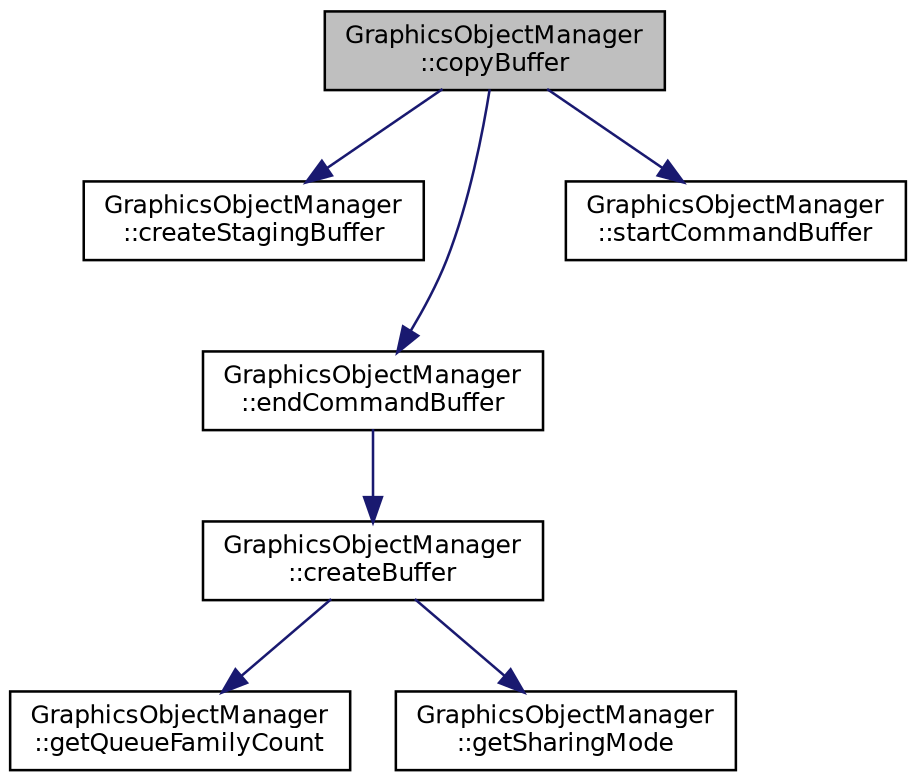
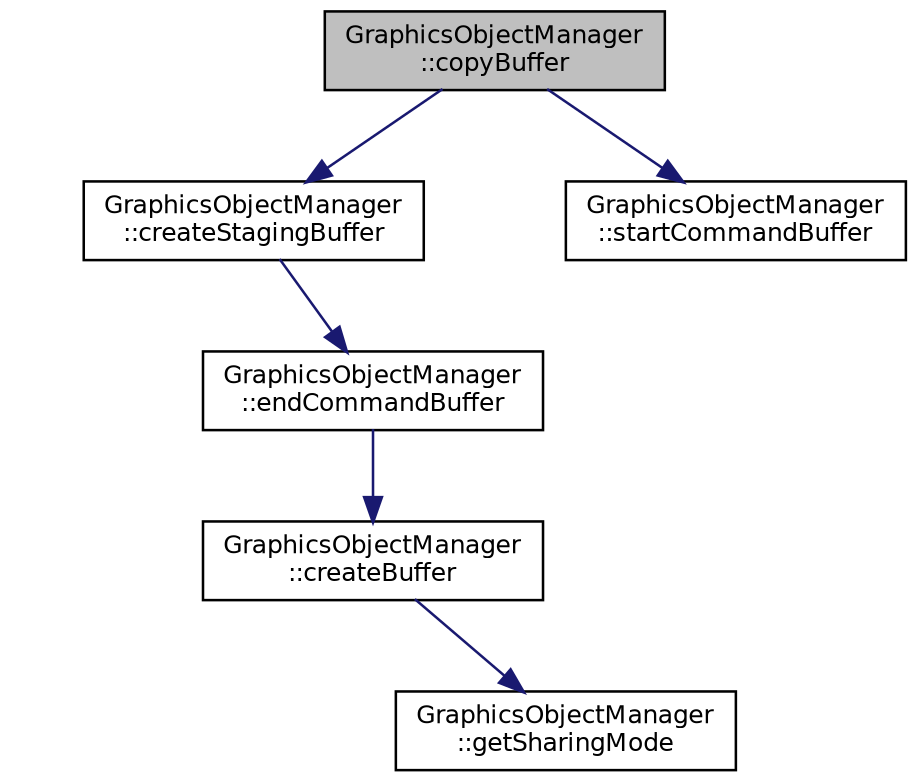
  digraph {
    rankdir=TB
    node [color=black fillcolor=white fontname=Helvetica fontsize=10 shape=record style=filled]
    edge [color=midnightblue fontname=Helvetica fontsize=10 labelfontname=Helvetica labelfontsize=10 style=solid]
    n1 [fillcolor=grey75 fontcolor=black height=0.2 label="GraphicsObjectManager\l::copyBuffer" width=0.4]
    n2 [height=0.2 label="GraphicsObjectManager\l::createStagingBuffer" width=0.4]
    n3 [height=0.2 label="GraphicsObjectManager\l::endCommandBuffer" width=0.4]
    n4 [height=0.2 label="GraphicsObjectManager\l::startCommandBuffer" width=0.4]
    n5 [height=0.2 label="GraphicsObjectManager\l::createBuffer" width=0.4]
-   n6 [height=0.2 label="GraphicsObjectManager\l::getQueueFamilyCount" width=0.4]
    n7 [height=0.2 label="GraphicsObjectManager\l::getSharingMode" width=0.4]
    n1 -> n2
-   n1 -> n3
+   n2 -> n3
    n1 -> n4
    n3 -> n5
-   n5 -> n6
    n5 -> n7
  }
